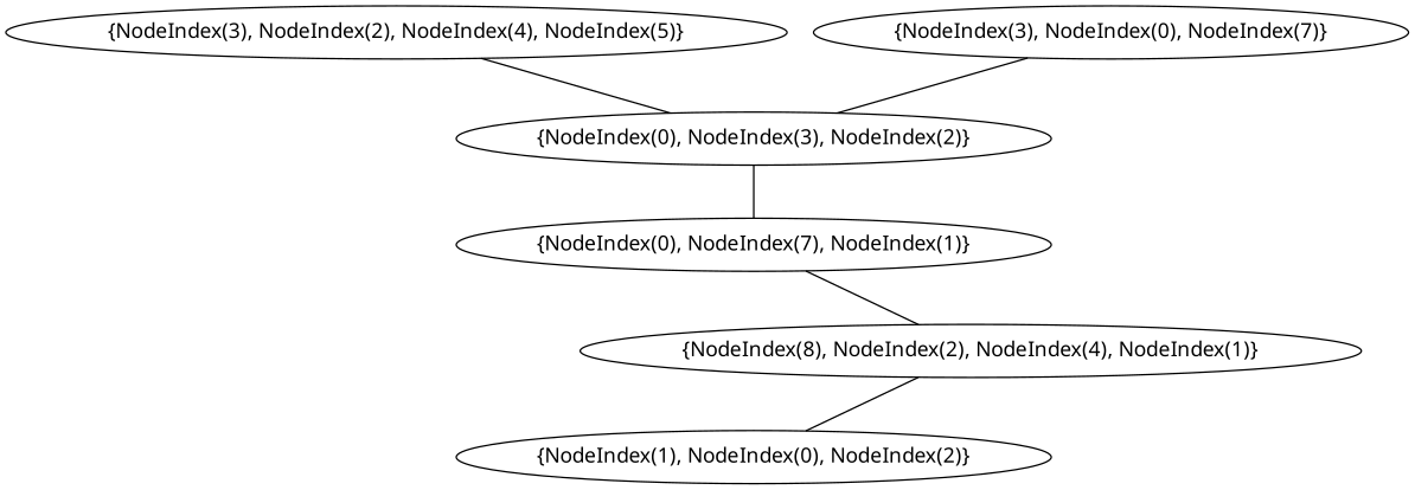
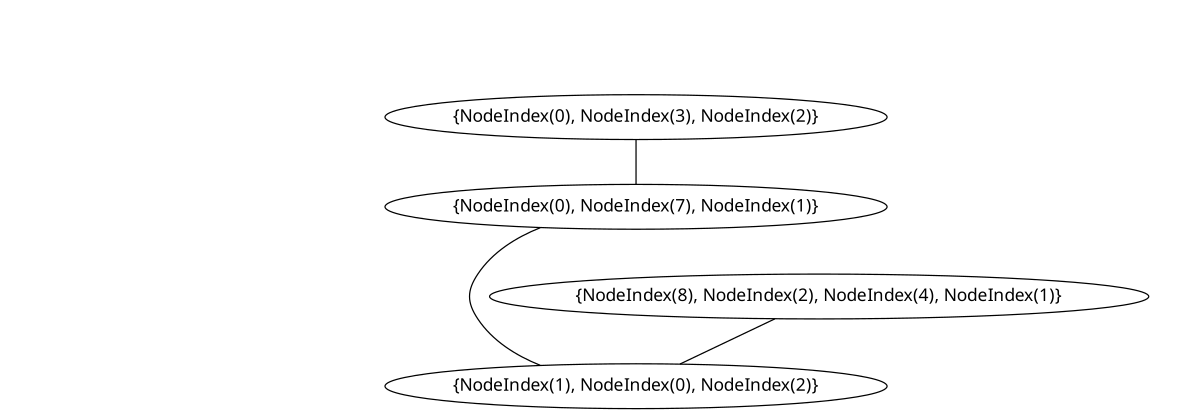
  graph {
    fontname="Noto Sans"
    node [fontname="Noto Sans"]
    edge [fontname="Noto Sans"]
    n1 [label="{NodeIndex(1), NodeIndex(0), NodeIndex(2)}"]
    n2 [label="{NodeIndex(0), NodeIndex(3), NodeIndex(2)}"]
    n3 [label="{NodeIndex(0), NodeIndex(7), NodeIndex(1)}"]
    n4 [label="{NodeIndex(8), NodeIndex(2), NodeIndex(4), NodeIndex(1)}"]
-   n5 [label="{NodeIndex(3), NodeIndex(2), NodeIndex(4), NodeIndex(5)}"]
-   n6 [label="{NodeIndex(3), NodeIndex(0), NodeIndex(7)}"]
    n2 -- n3
-   n3 -- n4
+   n3 -- n1
    n4 -- n1
-   n5 -- n2
-   n6 -- n2
  }
